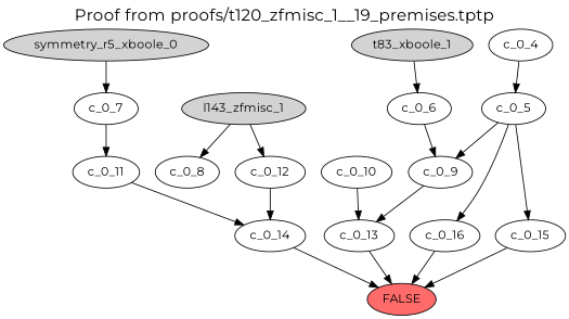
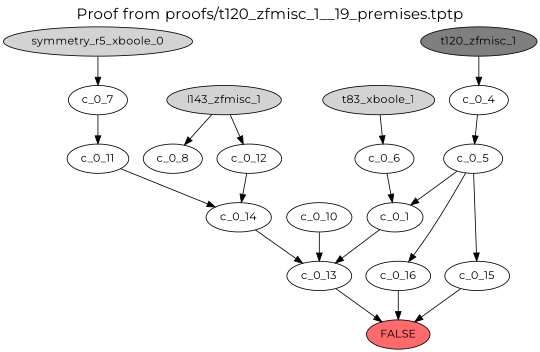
  digraph {
    fontname=Montserrat
    fontsize=19
    label="Proof from proofs/t120_zfmisc_1__19_premises.tptp"
    labelloc=t
    node [fontname=Montserrat]
    edge [fontname=Montserrat]
    FALSE [fillcolor=indianred1 style=filled]
    t83_xboole_1 [style=filled]
    c_0_6
-   c_0_9
+   c_0_9 [label=c_0_1]
    n5 [label=symmetry_r5_xboole_0 style=filled]
    c_0_7
    c_0_11
    l143_zfmisc_1 [style=filled]
    c_0_8
    c_0_12
+   t120_zfmisc_1 [fillcolor=grey50 style=filled]
    c_0_4
    c_0_5
    c_0_14
    c_0_16
    c_0_15
    c_0_13
    c_0_10
    t83_xboole_1 -> c_0_6
    c_0_6 -> c_0_9
    c_0_9 -> c_0_13
    n5 -> c_0_7
    c_0_7 -> c_0_11
    c_0_11 -> c_0_14
    l143_zfmisc_1 -> c_0_8
    l143_zfmisc_1 -> c_0_12
    c_0_12 -> c_0_14
+   t120_zfmisc_1 -> c_0_4
    c_0_4 -> c_0_5
    c_0_5 -> c_0_9
    c_0_5 -> c_0_16
    c_0_5 -> c_0_15
-   c_0_14 -> FALSE
+   c_0_14 -> c_0_13
    c_0_16 -> FALSE
    c_0_15 -> FALSE
    c_0_13 -> FALSE
    c_0_10 -> c_0_13
  }
